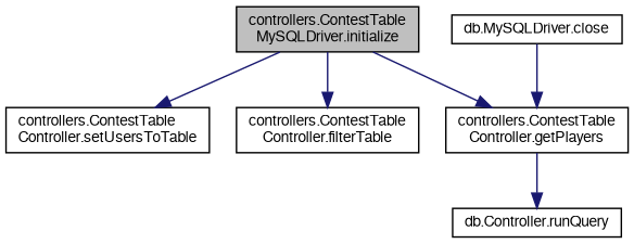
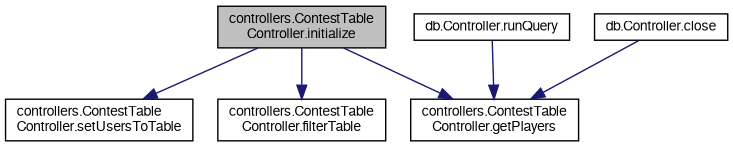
  digraph {
    rankdir=TB
    node [color=black fontname=FreeSans fontsize=10 shape=record]
    edge [color=midnightblue fontname=FreeSans fontsize=10 labelfontname=FreeSans labelfontsize=10 style=solid]
-   n1 [fillcolor=grey75 fontcolor=black height=0.2 label="controllers.ContestTable\lMySQLDriver.initialize" style=filled width=0.4]
+   n1 [fillcolor=grey75 fontcolor=black height=0.2 label="controllers.ContestTable\lController.initialize" style=filled width=0.4]
    n2 [height=0.2 label="controllers.ContestTable\lController.setUsersToTable" width=0.4]
    n3 [height=0.2 label="controllers.ContestTable\lController.getPlayers" width=0.4]
    n4 [height=0.2 label="controllers.ContestTable\lController.filterTable" width=0.4]
    n5 [height=0.2 label="db.Controller.runQuery" width=0.4]
-   n6 [height=0.2 label="db.MySQLDriver.close" width=0.4]
+   n6 [height=0.2 label="db.Controller.close" width=0.4]
    n1 -> n2
    n1 -> n3
    n1 -> n4
-   n3 -> n5
+   n5 -> n3
    n6 -> n3
  }
